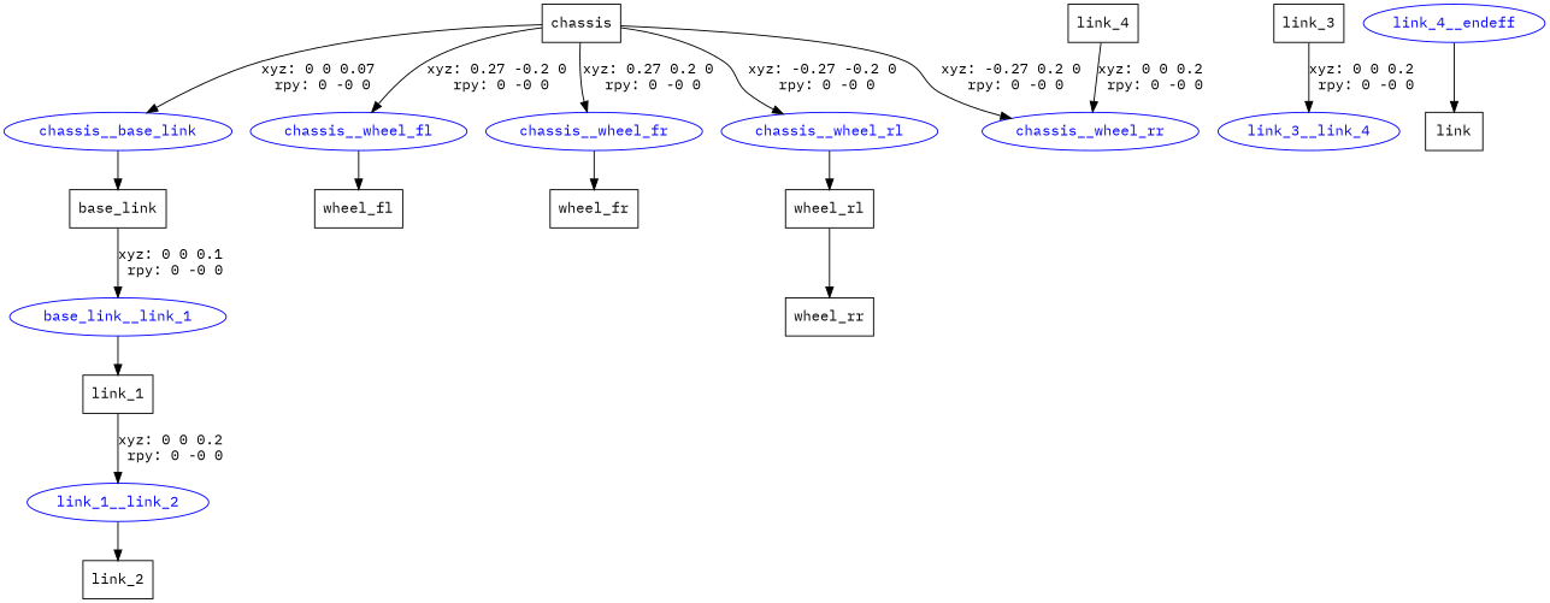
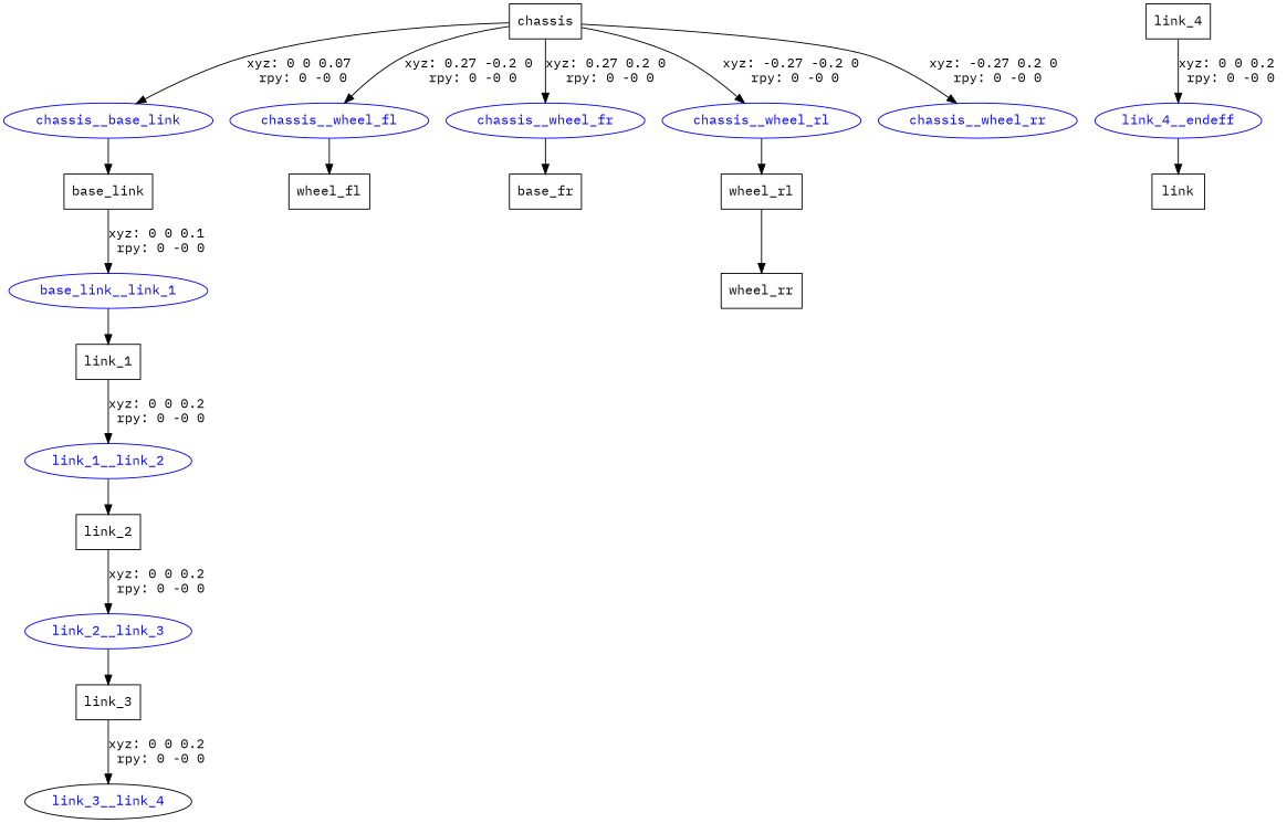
  digraph {
    fontname="IBM Plex Mono"
    node [fontname="IBM Plex Mono" shape=box]
    edge [fontname="IBM Plex Mono"]
    n1 [label=chassis]
    chassis__base_link [color=blue fontcolor=blue shape=ellipse]
    chassis__wheel_fl [color=blue fontcolor=blue shape=ellipse]
    chassis__wheel_fr [color=blue fontcolor=blue shape=ellipse]
    chassis__wheel_rl [color=blue fontcolor=blue shape=ellipse]
    chassis__wheel_rr [color=blue fontcolor=blue shape=ellipse]
    n7 [label=base_link]
    n8 [label=wheel_fl]
-   n9 [label=wheel_fr]
+   n9 [label=base_fr]
    n10 [label=wheel_rl]
    base_link__link_1 [color=blue fontcolor=blue shape=ellipse]
    n12 [label=link_1]
    link_1__link_2 [color=blue fontcolor=blue shape=ellipse]
    n14 [label=link_2]
+   link_2__link_3 [color=blue fontcolor=blue shape=ellipse]
    n16 [label=link_3]
-   link_3__link_4 [color=blue fontcolor=blue shape=ellipse]
+   link_3__link_4 [color=black fontcolor=blue shape=ellipse]
    n18 [label=link_4]
    link_4__endeff [color=blue fontcolor=blue shape=ellipse]
    n20 [label=link]
    n21 [label=wheel_rr]
    n1 -> chassis__base_link [label="xyz: 0 0 0.07 \nrpy: 0 -0 0"]
    n1 -> chassis__wheel_fl [label="xyz: 0.27 -0.2 0 \nrpy: 0 -0 0"]
    n1 -> chassis__wheel_fr [label="xyz: 0.27 0.2 0 \nrpy: 0 -0 0"]
    n1 -> chassis__wheel_rl [label="xyz: -0.27 -0.2 0 \nrpy: 0 -0 0"]
    n1 -> chassis__wheel_rr [label="xyz: -0.27 0.2 0 \nrpy: 0 -0 0"]
    chassis__base_link -> n7
    chassis__wheel_fl -> n8
    chassis__wheel_fr -> n9
    chassis__wheel_rl -> n10
    n7 -> base_link__link_1 [label="xyz: 0 0 0.1 \nrpy: 0 -0 0"]
    n10 -> n21
    base_link__link_1 -> n12
    n12 -> link_1__link_2 [label="xyz: 0 0 0.2 \nrpy: 0 -0 0"]
    link_1__link_2 -> n14
+   n14 -> link_2__link_3 [label="xyz: 0 0 0.2 \nrpy: 0 -0 0"]
+   link_2__link_3 -> n16
    n16 -> link_3__link_4 [label="xyz: 0 0 0.2 \nrpy: 0 -0 0"]
-   n18 -> chassis__wheel_rr [label="xyz: 0 0 0.2 \nrpy: 0 -0 0"]
+   n18 -> link_4__endeff [label="xyz: 0 0 0.2 \nrpy: 0 -0 0"]
    link_4__endeff -> n20
  }
